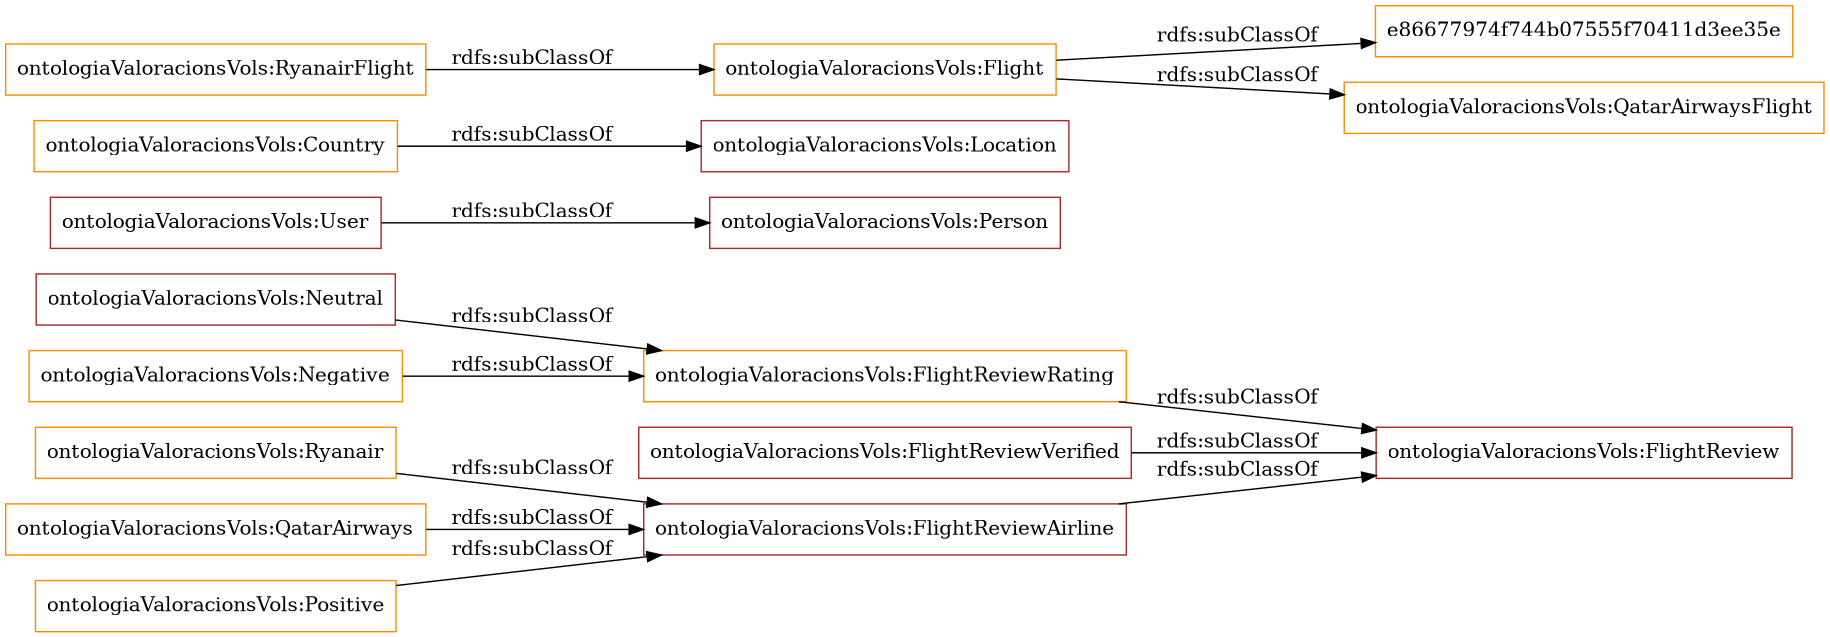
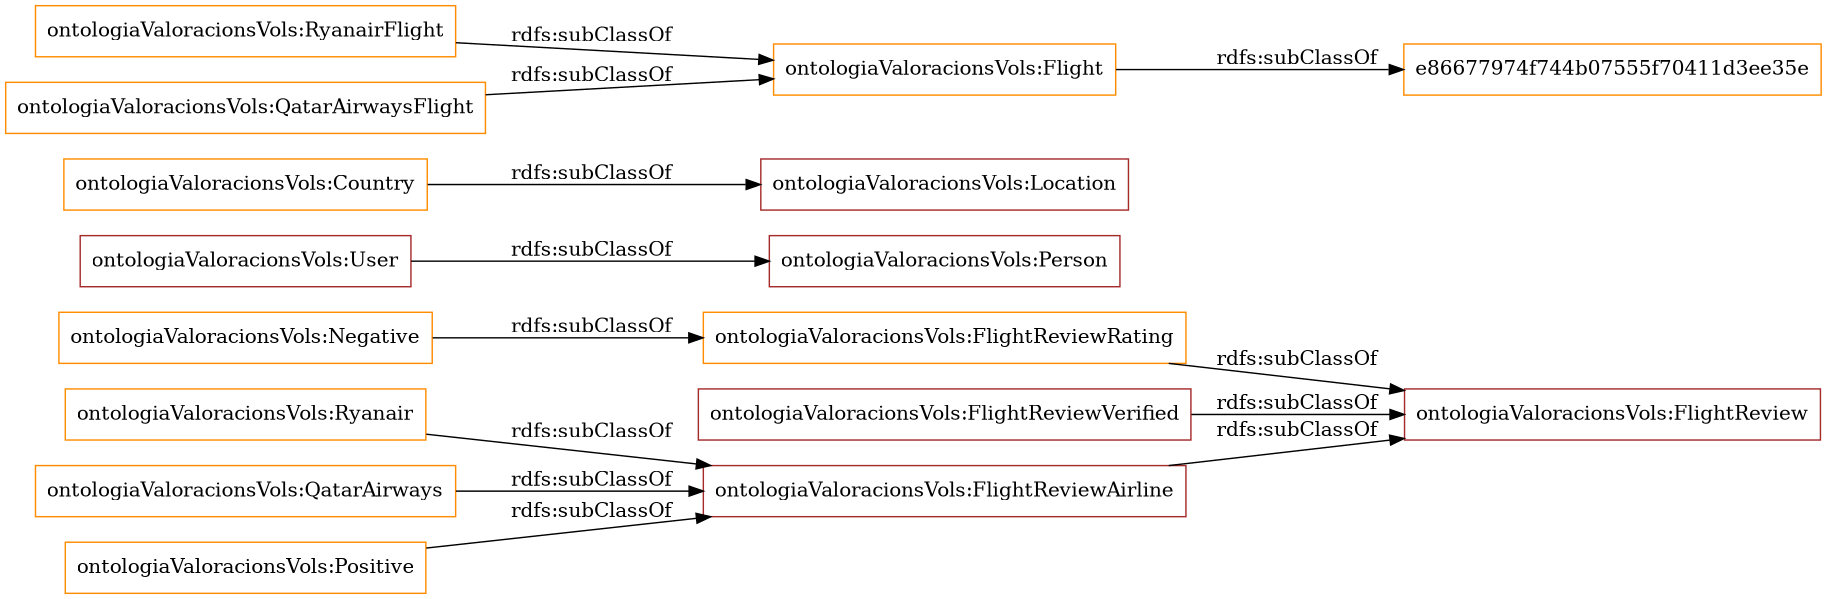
  digraph {
    rankdir=LR
    node [color=darkorange shape=rectangle]
    "ontologiaValoracionsVols:FlightReviewAirline" [color=brown]
    "ontologiaValoracionsVols:Ryanair"
    "ontologiaValoracionsVols:FlightReview" [color=brown]
    "ontologiaValoracionsVols:User" [color=brown]
    "ontologiaValoracionsVols:Person" [color=brown]
    "ontologiaValoracionsVols:Location" [color=brown]
    "ontologiaValoracionsVols:Country"
    "ontologiaValoracionsVols:QatarAirways"
    "ontologiaValoracionsVols:FlightReviewRating"
-   "ontologiaValoracionsVols:Neutral" [color=brown]
    n11 [label=e86677974f744b07555f70411d3ee35e]
    "ontologiaValoracionsVols:Flight"
    "ontologiaValoracionsVols:Negative"
    "ontologiaValoracionsVols:FlightReviewVerified" [color=brown]
    "ontologiaValoracionsVols:RyanairFlight"
    "ontologiaValoracionsVols:Positive"
    "ontologiaValoracionsVols:QatarAirwaysFlight"
    "ontologiaValoracionsVols:FlightReviewAirline" -> "ontologiaValoracionsVols:FlightReview" [label="rdfs:subClassOf"]
    "ontologiaValoracionsVols:Ryanair" -> "ontologiaValoracionsVols:FlightReviewAirline" [label="rdfs:subClassOf"]
    "ontologiaValoracionsVols:User" -> "ontologiaValoracionsVols:Person" [label="rdfs:subClassOf"]
    "ontologiaValoracionsVols:Country" -> "ontologiaValoracionsVols:Location" [label="rdfs:subClassOf"]
    "ontologiaValoracionsVols:QatarAirways" -> "ontologiaValoracionsVols:FlightReviewAirline" [label="rdfs:subClassOf"]
    "ontologiaValoracionsVols:FlightReviewRating" -> "ontologiaValoracionsVols:FlightReview" [label="rdfs:subClassOf"]
-   "ontologiaValoracionsVols:Neutral" -> "ontologiaValoracionsVols:FlightReviewRating" [label="rdfs:subClassOf"]
    "ontologiaValoracionsVols:Flight" -> n11 [label="rdfs:subClassOf"]
    "ontologiaValoracionsVols:Negative" -> "ontologiaValoracionsVols:FlightReviewRating" [label="rdfs:subClassOf"]
    "ontologiaValoracionsVols:FlightReviewVerified" -> "ontologiaValoracionsVols:FlightReview" [label="rdfs:subClassOf"]
    "ontologiaValoracionsVols:RyanairFlight" -> "ontologiaValoracionsVols:Flight" [label="rdfs:subClassOf"]
    "ontologiaValoracionsVols:Positive" -> "ontologiaValoracionsVols:FlightReviewAirline" [label="rdfs:subClassOf"]
-   "ontologiaValoracionsVols:Flight" -> "ontologiaValoracionsVols:QatarAirwaysFlight" [label="rdfs:subClassOf"]
+   "ontologiaValoracionsVols:QatarAirwaysFlight" -> "ontologiaValoracionsVols:Flight" [label="rdfs:subClassOf"]
  }
